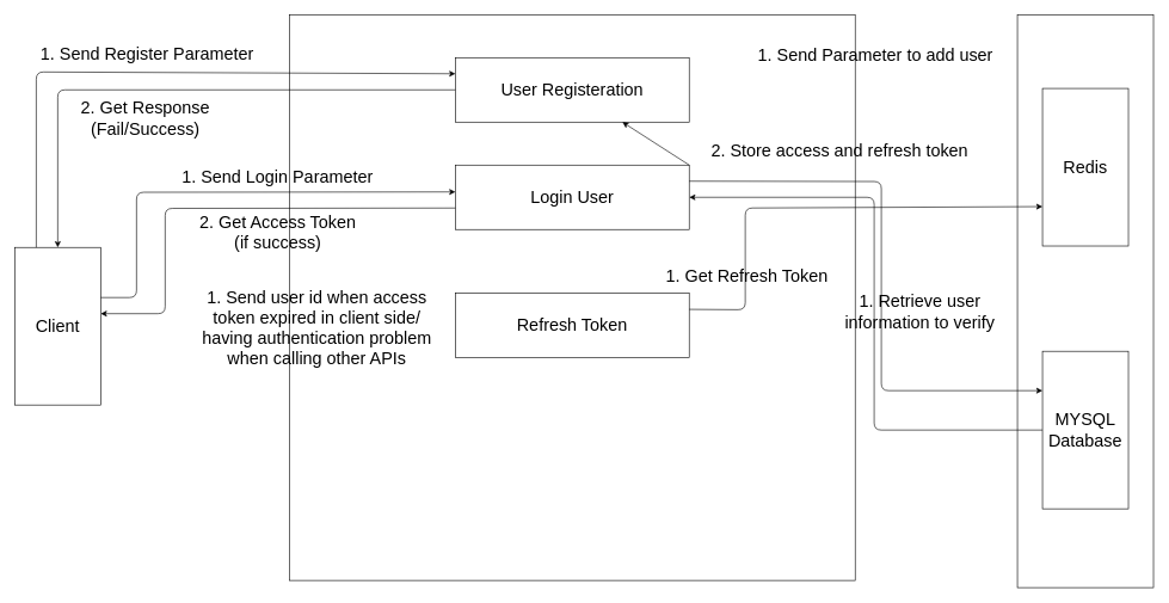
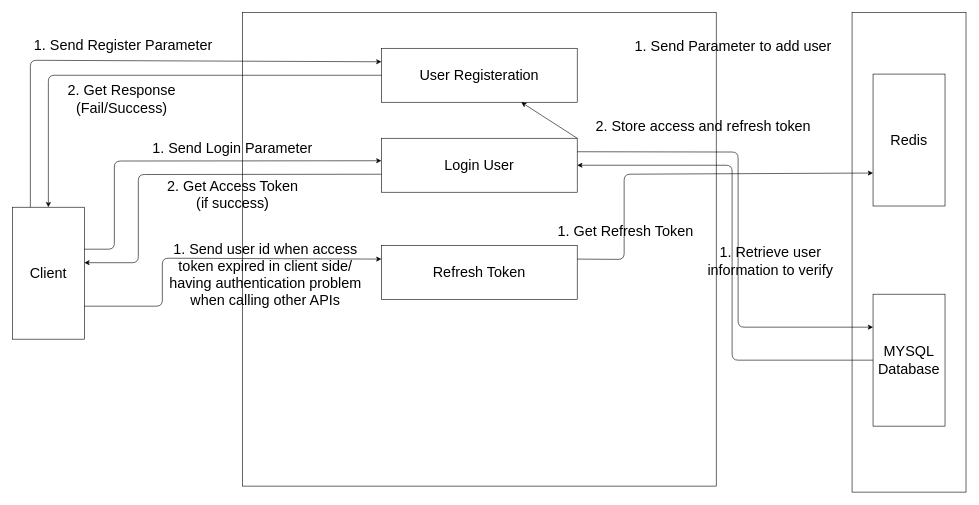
  <mxCell id="0" />
  <mxCell id="1" parent="0" />
  <mxCell id="2" value="&lt;font style=&quot;font-size: 24px;&quot;&gt;Client&lt;/font&gt;" style="rounded=0;whiteSpace=wrap;html=1;" vertex="1" parent="1"><mxGeometry x="20" y="345" width="120" height="220" as="geometry" /></mxCell>
  <mxCell id="3" value="" style="rounded=0;whiteSpace=wrap;html=1;fontSize=24;" vertex="1" parent="1"><mxGeometry x="403.5" y="20" width="790" height="790" as="geometry" /></mxCell>
  <mxCell id="4" value="" style="rounded=0;whiteSpace=wrap;html=1;" vertex="1" parent="1"><mxGeometry x="1420" y="20" width="190" height="800" as="geometry" /></mxCell>
  <mxCell id="5" value="User Registeration" style="rounded=0;whiteSpace=wrap;html=1;fontSize=24;" vertex="1" parent="1"><mxGeometry x="635.25" y="80" width="326.5" height="90" as="geometry" /></mxCell>
  <mxCell id="6" value="" style="endArrow=classic;html=1;fontSize=24;entryX=0;entryY=0.25;entryDx=0;entryDy=0;exitX=0.25;exitY=0;exitDx=0;exitDy=0;" edge="1" parent="1" source="2" target="5"><mxGeometry width="50" height="50" relative="1" as="geometry"><mxPoint x="630" y="550" as="sourcePoint" /><mxPoint x="680" y="500" as="targetPoint" /><Array as="points"><mxPoint x="50" y="100" /></Array></mxGeometry></mxCell>
  <mxCell id="7" value="" style="endArrow=classic;html=1;fontSize=24;entryX=0.5;entryY=0;entryDx=0;entryDy=0;exitX=0;exitY=0.5;exitDx=0;exitDy=0;" edge="1" parent="1" source="5" target="2"><mxGeometry width="50" height="50" relative="1" as="geometry"><mxPoint x="620" y="350" as="sourcePoint" /><mxPoint x="670" y="300" as="targetPoint" /><Array as="points"><mxPoint x="80" y="125" /></Array></mxGeometry></mxCell>
  <mxCell id="8" value="1. Send Register Parameter" style="text;html=1;strokeColor=none;fillColor=none;align=center;verticalAlign=middle;whiteSpace=wrap;rounded=0;fontSize=24;" vertex="1" parent="1"><mxGeometry x="50" y="60" width="310" height="30" as="geometry" /></mxCell>
  <mxCell id="9" value="2. Get Response (Fail/Success)" style="text;html=1;strokeColor=none;fillColor=none;align=center;verticalAlign=middle;whiteSpace=wrap;rounded=0;fontSize=24;" vertex="1" parent="1"><mxGeometry x="80" y="130" width="245" height="70" as="geometry" /></mxCell>
  <mxCell id="10" value="&lt;font style=&quot;font-size: 24px;&quot;&gt;Redis&lt;/font&gt;" style="rounded=0;whiteSpace=wrap;html=1;" vertex="1" parent="1"><mxGeometry x="1455" y="123" width="120" height="220" as="geometry" /></mxCell>
  <mxCell id="11" value="&lt;font style=&quot;font-size: 24px;&quot;&gt;MYSQL Database&lt;/font&gt;" style="rounded=0;whiteSpace=wrap;html=1;" vertex="1" parent="1"><mxGeometry x="1455" y="490" width="120" height="220" as="geometry" /></mxCell>
  <mxCell id="12" value="1. Send Parameter to add user" style="text;html=1;strokeColor=none;fillColor=none;align=center;verticalAlign=middle;whiteSpace=wrap;rounded=0;fontSize=24;" vertex="1" parent="1"><mxGeometry x="1030" y="62" width="384" height="30" as="geometry" /></mxCell>
  <mxCell id="13" value="Login User" style="rounded=0;whiteSpace=wrap;html=1;fontSize=24;" vertex="1" parent="1"><mxGeometry x="635.25" y="230" width="326.5" height="90" as="geometry" /></mxCell>
  <mxCell id="14" value="" style="endArrow=classic;html=1;fontSize=24;entryX=1;entryY=0.25;entryDx=0;entryDy=0;exitX=0;exitY=0.25;exitDx=0;exitDy=0;" edge="1" parent="1"><mxGeometry width="50" height="50" relative="1" as="geometry"><mxPoint x="635.25" y="290" as="sourcePoint" /><mxPoint x="140" y="437.5" as="targetPoint" /><Array as="points"><mxPoint x="230" y="290.5" /><mxPoint x="230" y="437.5" /></Array></mxGeometry></mxCell>
  <mxCell id="15" value="" style="endArrow=classic;html=1;fontSize=24;entryX=0;entryY=0.25;entryDx=0;entryDy=0;exitX=1;exitY=0.25;exitDx=0;exitDy=0;" edge="1" parent="1"><mxGeometry width="50" height="50" relative="1" as="geometry"><mxPoint x="140" y="415" as="sourcePoint" /><mxPoint x="635.25" y="267.5" as="targetPoint" /><Array as="points"><mxPoint x="190" y="415" /><mxPoint x="190" y="268" /></Array></mxGeometry></mxCell>
  <mxCell id="16" value="1. Send Login Parameter" style="text;html=1;strokeColor=none;fillColor=none;align=center;verticalAlign=middle;whiteSpace=wrap;rounded=0;fontSize=24;" vertex="1" parent="1"><mxGeometry x="247" y="212" width="280" height="70" as="geometry" /></mxCell>
  <mxCell id="17" value="2. Get Access Token (if success)" style="text;html=1;strokeColor=none;fillColor=none;align=center;verticalAlign=middle;whiteSpace=wrap;rounded=0;fontSize=24;" vertex="1" parent="1"><mxGeometry x="264.5" y="289" width="245" height="70" as="geometry" /></mxCell>
  <mxCell id="18" value="1. Retrieve user information to verify" style="text;html=1;strokeColor=none;fillColor=none;align=center;verticalAlign=middle;whiteSpace=wrap;rounded=0;fontSize=24;" vertex="1" parent="1"><mxGeometry x="1154" y="400" width="260" height="70" as="geometry" /></mxCell>
  <mxCell id="19" value="" style="endArrow=classic;html=1;fontSize=24;entryX=0;entryY=0.25;entryDx=0;entryDy=0;exitX=1;exitY=0.25;exitDx=0;exitDy=0;" edge="1" parent="1" source="13" target="11"><mxGeometry width="50" height="50" relative="1" as="geometry"><mxPoint x="870" y="360" as="sourcePoint" /><mxPoint x="920" y="310" as="targetPoint" /><Array as="points"><mxPoint x="1230" y="253" /><mxPoint x="1230" y="545" /></Array></mxGeometry></mxCell>
  <mxCell id="20" value="" style="endArrow=classic;html=1;fontSize=24;entryX=1;entryY=0.5;entryDx=0;entryDy=0;exitX=0;exitY=0.5;exitDx=0;exitDy=0;" edge="1" parent="1" source="11" target="13"><mxGeometry width="50" height="50" relative="1" as="geometry"><mxPoint x="870" y="360" as="sourcePoint" /><mxPoint x="920" y="310" as="targetPoint" /><Array as="points"><mxPoint x="1220" y="600" /><mxPoint x="1220" y="275" /></Array></mxGeometry></mxCell>
  <mxCell id="21" value="" style="endArrow=classic;html=1;fontSize=24;exitX=1;exitY=0;exitDx=0;exitDy=0;" edge="1" parent="1" source="13" target="5"><mxGeometry width="50" height="50" relative="1" as="geometry"><mxPoint x="870" y="360" as="sourcePoint" /><mxPoint x="920" y="310" as="targetPoint" /></mxGeometry></mxCell>
  <mxCell id="22" value="2. Store access and refresh token" style="text;html=1;strokeColor=none;fillColor=none;align=center;verticalAlign=middle;whiteSpace=wrap;rounded=0;fontSize=24;" vertex="1" parent="1"><mxGeometry x="980" y="196" width="384" height="30" as="geometry" /></mxCell>
  <mxCell id="23" value="Refresh Token" style="rounded=0;whiteSpace=wrap;html=1;fontSize=24;" vertex="1" parent="1"><mxGeometry x="635.25" y="409" width="326.5" height="90" as="geometry" /></mxCell>
+ <mxCell id="24" value="" style="endArrow=classic;html=1;fontSize=24;entryX=0;entryY=0.25;entryDx=0;entryDy=0;exitX=1;exitY=0.75;exitDx=0;exitDy=0;" edge="1" parent="1" source="2" target="23"><mxGeometry width="50" height="50" relative="1" as="geometry"><mxPoint x="770" y="500" as="sourcePoint" /><mxPoint x="820" y="450" as="targetPoint" /><Array as="points"><mxPoint x="270" y="510" /><mxPoint x="270" y="430" /></Array></mxGeometry></mxCell>
  <mxCell id="25" value="1. Send user id when access token expired in client side/ having authentication problem when calling other APIs" style="text;html=1;strokeColor=none;fillColor=none;align=center;verticalAlign=middle;whiteSpace=wrap;rounded=0;fontSize=24;" vertex="1" parent="1"><mxGeometry x="268.5" y="395" width="345.5" height="125" as="geometry" /></mxCell>
  <mxCell id="26" value="" style="endArrow=classic;html=1;fontSize=24;entryX=0;entryY=0.75;entryDx=0;entryDy=0;exitX=1;exitY=0.25;exitDx=0;exitDy=0;" edge="1" parent="1" source="23" target="10"><mxGeometry width="50" height="50" relative="1" as="geometry"><mxPoint x="770" y="450" as="sourcePoint" /><mxPoint x="820" y="400" as="targetPoint" /><Array as="points"><mxPoint x="1040" y="432" /><mxPoint x="1040" y="290" /></Array></mxGeometry></mxCell>
  <mxCell id="27" value="1. Get Refresh Token" style="text;html=1;strokeColor=none;fillColor=none;align=center;verticalAlign=middle;whiteSpace=wrap;rounded=0;fontSize=24;" vertex="1" parent="1"><mxGeometry x="920" y="350" width="245" height="70" as="geometry" /></mxCell>
